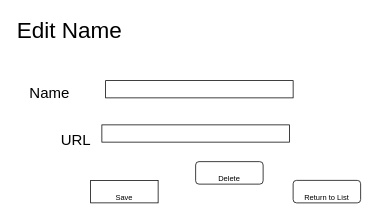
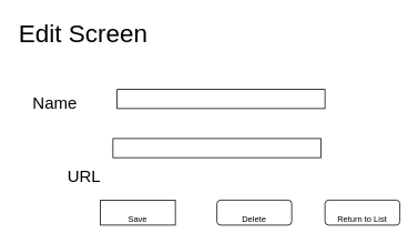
  <mxCell id="0" />
  <mxCell id="1" parent="0" />
  <mxCell id="2" value="Name" style="text;html=1;align=center;verticalAlign=middle;resizable=0;points=[];autosize=1;fontSize=20;" vertex="1" parent="1"><mxGeometry x="30" y="107" width="70" height="30" as="geometry" /></mxCell>
  <mxCell id="3" value="" style="rounded=0;whiteSpace=wrap;html=1;fontSize=20;" vertex="1" parent="1"><mxGeometry x="140" y="107" width="250" height="23" as="geometry" /></mxCell>
- <mxCell id="4" value="URL" style="text;html=1;align=center;verticalAlign=middle;resizable=0;points=[];autosize=1;fontSize=20;" vertex="1" parent="1"><mxGeometry x="70" y="170" width="60" height="30" as="geometry" /></mxCell>
+ <mxCell id="4" value="URL" style="text;html=1;align=center;verticalAlign=middle;resizable=0;points=[];autosize=1;fontSize=20;" vertex="1" parent="1"><mxGeometry x="70" y="195" width="60" height="30" as="geometry" /></mxCell>
  <mxCell id="5" value="" style="rounded=0;whiteSpace=wrap;html=1;fontSize=20;" vertex="1" parent="1"><mxGeometry x="135" y="166" width="250" height="23" as="geometry" /></mxCell>
- <mxCell id="6" value="Edit Name" style="text;html=1;align=left;verticalAlign=middle;resizable=0;points=[];autosize=1;fontSize=30;" vertex="1" parent="1"><mxGeometry x="20" y="20" width="170" height="40" as="geometry" /></mxCell>
+ <mxCell id="6" value="Edit Screen" style="text;html=1;align=left;verticalAlign=middle;resizable=0;points=[];autosize=1;fontSize=30;" vertex="1" parent="1"><mxGeometry x="20" y="20" width="170" height="40" as="geometry" /></mxCell>
  <mxCell id="7" value="&lt;font size=&quot;1&quot;&gt;Save&lt;/font&gt;" style="whiteSpace=wrap;html=1;strokeColor=#000000;fontSize=30;rounded=0;" vertex="1" parent="1"><mxGeometry x="120" y="240" width="90" height="30" as="geometry" /></mxCell>
- <mxCell id="8" value="&lt;font size=&quot;1&quot;&gt;Delete&lt;/font&gt;" style="rounded=1;whiteSpace=wrap;html=1;strokeColor=#000000;fontSize=30;" vertex="1" parent="1"><mxGeometry x="260" y="215" width="90" height="30" as="geometry" /></mxCell>
+ <mxCell id="8" value="&lt;font size=&quot;1&quot;&gt;Delete&lt;/font&gt;" style="rounded=1;whiteSpace=wrap;html=1;strokeColor=#000000;fontSize=30;" vertex="1" parent="1"><mxGeometry x="260" y="240" width="90" height="30" as="geometry" /></mxCell>
  <mxCell id="9" value="&lt;font size=&quot;1&quot;&gt;Return to List&lt;/font&gt;" style="rounded=1;whiteSpace=wrap;html=1;strokeColor=#000000;fontSize=30;" vertex="1" parent="1"><mxGeometry x="390" y="240" width="90" height="30" as="geometry" /></mxCell>
